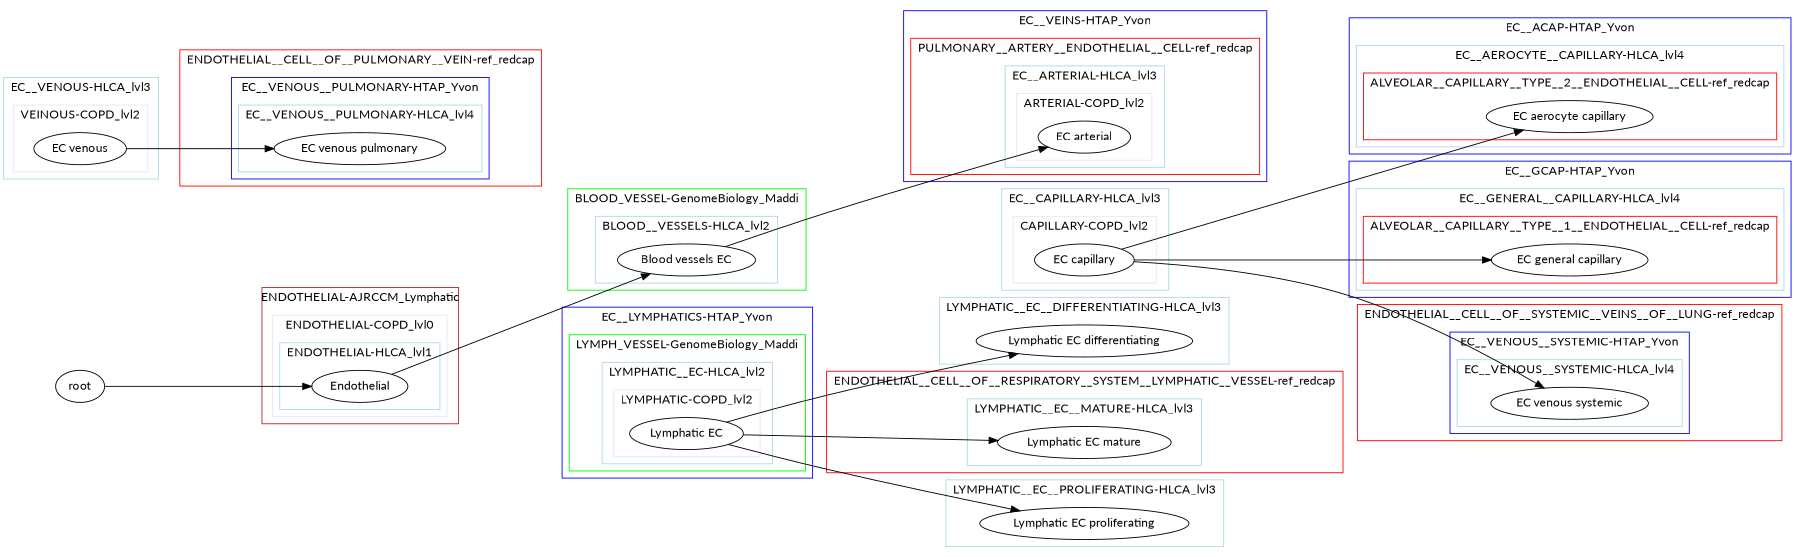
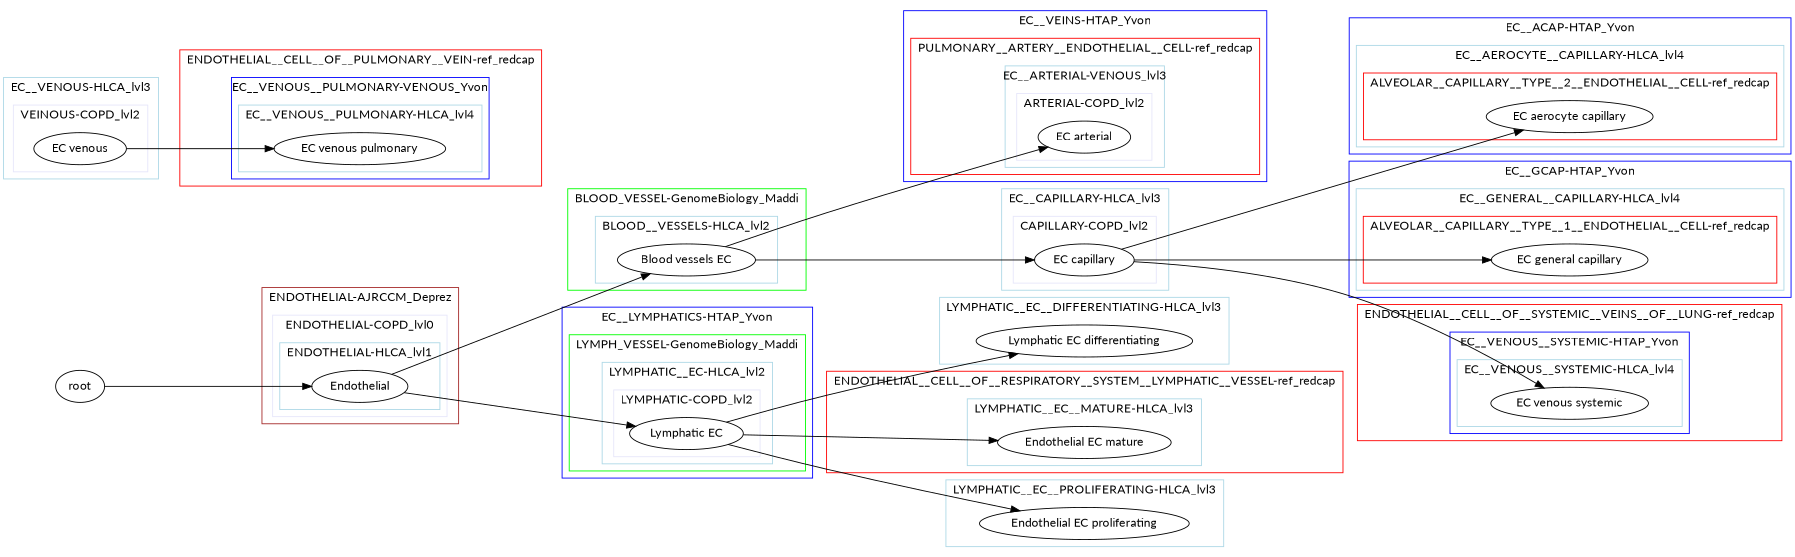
  digraph {
    fontname=Lato
    rankdir=LR
    node [color=black fontname=Lato]
    edge [fontname=Lato]
    n1 [label=Endothelial]
    n2 [label="Blood vessels EC"]
    n3 [label="EC arterial"]
    n4 [label="EC capillary"]
    n5 [label="EC aerocyte capillary"]
    n6 [label="EC general capillary"]
    n7 [label="EC venous"]
    n8 [label="EC venous systemic"]
    n9 [label="EC venous pulmonary"]
    n10 [label="Lymphatic EC"]
    n11 [label="Lymphatic EC differentiating"]
-   n12 [label="Lymphatic EC mature"]
-   n13 [label="Lymphatic EC proliferating"]
+   n12 [label="Endothelial EC mature"]
+   n13 [label="Endothelial EC proliferating"]
    n14 [label=root]
    subgraph cluster_1 {
      color=brown
-     label="ENDOTHELIAL-AJRCCM_Lymphatic"
+     label="ENDOTHELIAL-AJRCCM_Deprez"
      subgraph cluster_2 {
        color=lavender
        label="ENDOTHELIAL-COPD_lvl0"
        subgraph cluster_3 {
          color=lightblue
          label="ENDOTHELIAL-HLCA_lvl1"
          n1
        }
      }
    }
    subgraph cluster_4 {
      color=green
      label="BLOOD_VESSEL-GenomeBiology_Maddi"
      subgraph cluster_5 {
        color=lightblue
        label="BLOOD__VESSELS-HLCA_lvl2"
        n2
      }
    }
    subgraph cluster_6 {
      color=blue
      label="EC__VEINS-HTAP_Yvon"
      subgraph cluster_7 {
        color=red
        label="PULMONARY__ARTERY__ENDOTHELIAL__CELL-ref_redcap"
        subgraph cluster_8 {
          color=lightblue
-         label="EC__ARTERIAL-HLCA_lvl3"
+         label="EC__ARTERIAL-VENOUS_lvl3"
          subgraph cluster_9 {
            color=lavender
            label="ARTERIAL-COPD_lvl2"
            n3
          }
        }
      }
    }
    subgraph cluster_10 {
      color=lightblue
      label="EC__CAPILLARY-HLCA_lvl3"
      subgraph cluster_11 {
        color=lavender
        label="CAPILLARY-COPD_lvl2"
        n4
      }
    }
    subgraph cluster_12 {
      color=blue
      label="EC__ACAP-HTAP_Yvon"
      subgraph cluster_13 {
        color=lightblue
        label="EC__AEROCYTE__CAPILLARY-HLCA_lvl4"
        subgraph cluster_14 {
          color=red
          label="ALVEOLAR__CAPILLARY__TYPE__2__ENDOTHELIAL__CELL-ref_redcap"
          n5
        }
      }
    }
    subgraph cluster_15 {
      color=blue
      label="EC__GCAP-HTAP_Yvon"
      subgraph cluster_16 {
        color=lightblue
        label="EC__GENERAL__CAPILLARY-HLCA_lvl4"
        subgraph cluster_17 {
          color=red
          label="ALVEOLAR__CAPILLARY__TYPE__1__ENDOTHELIAL__CELL-ref_redcap"
          n6
        }
      }
    }
    subgraph cluster_18 {
      color=lightblue
      label="EC__VENOUS-HLCA_lvl3"
      subgraph cluster_19 {
        color=lavender
        label="VEINOUS-COPD_lvl2"
        n7
      }
    }
    subgraph cluster_20 {
      color=red
      label="ENDOTHELIAL__CELL__OF__SYSTEMIC__VEINS__OF__LUNG-ref_redcap"
      subgraph cluster_21 {
        color=blue
        label="EC__VENOUS__SYSTEMIC-HTAP_Yvon"
        subgraph cluster_22 {
          color=lightblue
          label="EC__VENOUS__SYSTEMIC-HLCA_lvl4"
          n8
        }
      }
    }
    subgraph cluster_23 {
      color=red
      label="ENDOTHELIAL__CELL__OF__PULMONARY__VEIN-ref_redcap"
      subgraph cluster_24 {
        color=blue
-       label="EC__VENOUS__PULMONARY-HTAP_Yvon"
+       label="EC__VENOUS__PULMONARY-VENOUS_Yvon"
        subgraph cluster_25 {
          color=lightblue
          label="EC__VENOUS__PULMONARY-HLCA_lvl4"
          n9
        }
      }
    }
    subgraph cluster_26 {
      color=blue
      label="EC__LYMPHATICS-HTAP_Yvon"
      subgraph cluster_27 {
        color=green
        label="LYMPH_VESSEL-GenomeBiology_Maddi"
        subgraph cluster_28 {
          color=lightblue
          label="LYMPHATIC__EC-HLCA_lvl2"
          subgraph cluster_29 {
            color=lavender
            label="LYMPHATIC-COPD_lvl2"
            n10
          }
        }
      }
    }
    subgraph cluster_30 {
      color=lightblue
      label="LYMPHATIC__EC__DIFFERENTIATING-HLCA_lvl3"
      n11
    }
    subgraph cluster_31 {
      color=red
      label="ENDOTHELIAL__CELL__OF__RESPIRATORY__SYSTEM__LYMPHATIC__VESSEL-ref_redcap"
      subgraph cluster_32 {
        color=lightblue
        label="LYMPHATIC__EC__MATURE-HLCA_lvl3"
        n12
      }
    }
    subgraph cluster_33 {
      color=lightblue
      label="LYMPHATIC__EC__PROLIFERATING-HLCA_lvl3"
      n13
    }
    n1 -> n2
+   n1 -> n10
    n2 -> n3
+   n2 -> n4
    n4 -> n5
    n4 -> n6
    n4 -> n8
    n7 -> n9
    n10 -> n11
    n10 -> n12
    n10 -> n13
    n14 -> n1
  }
